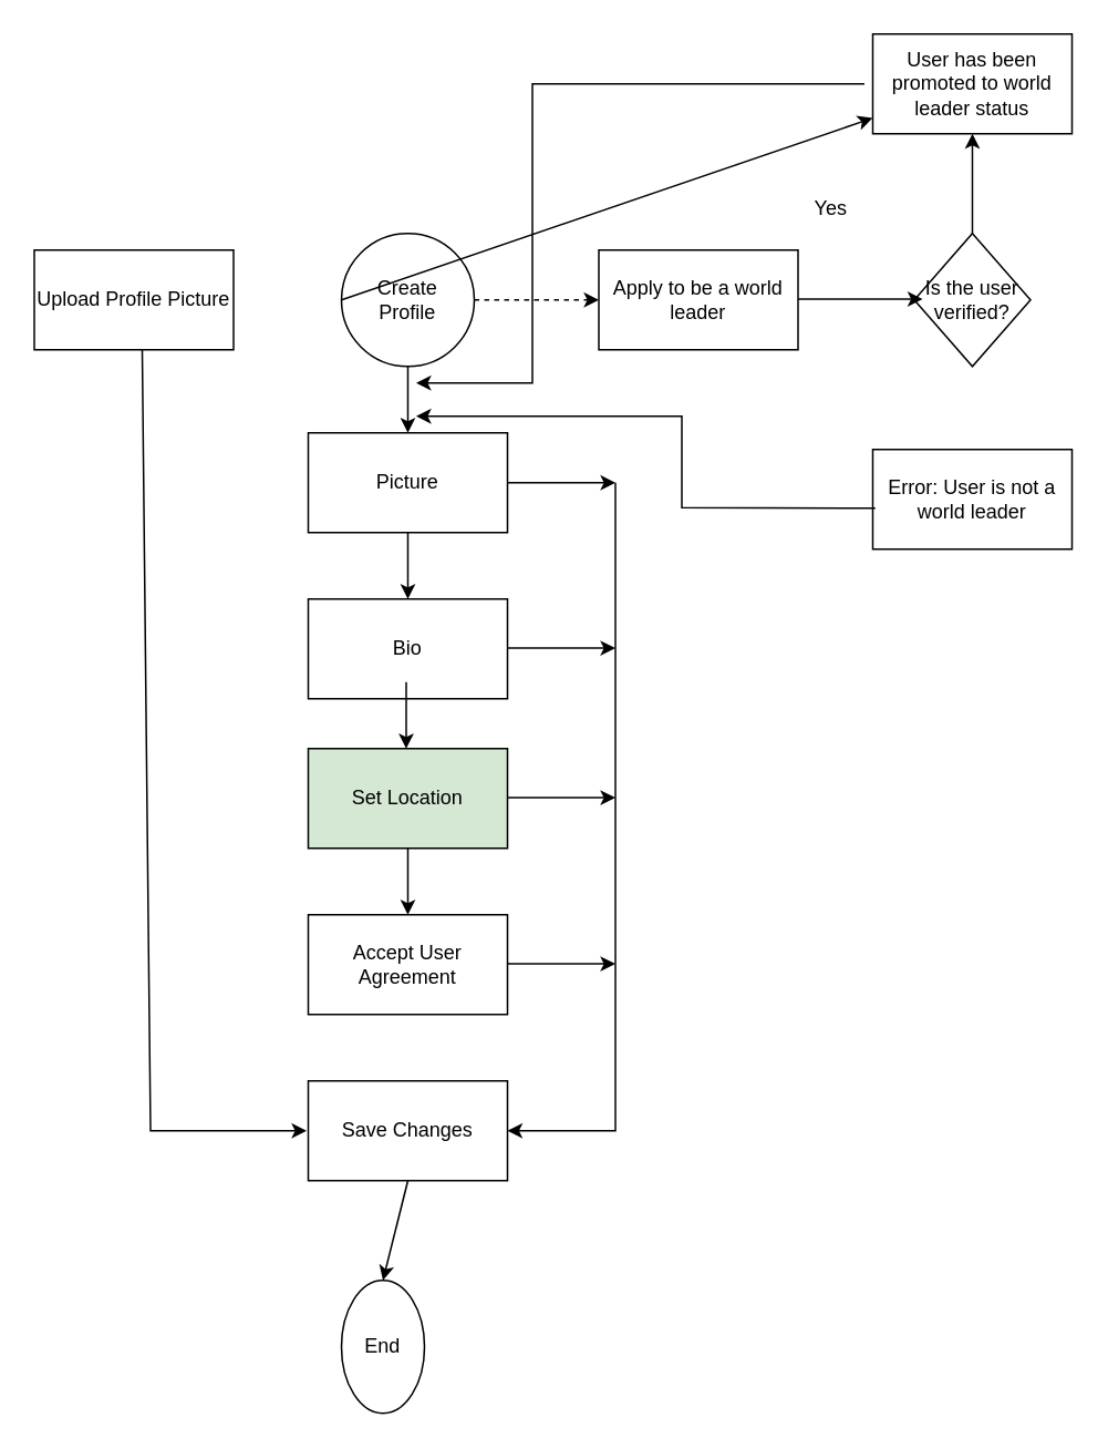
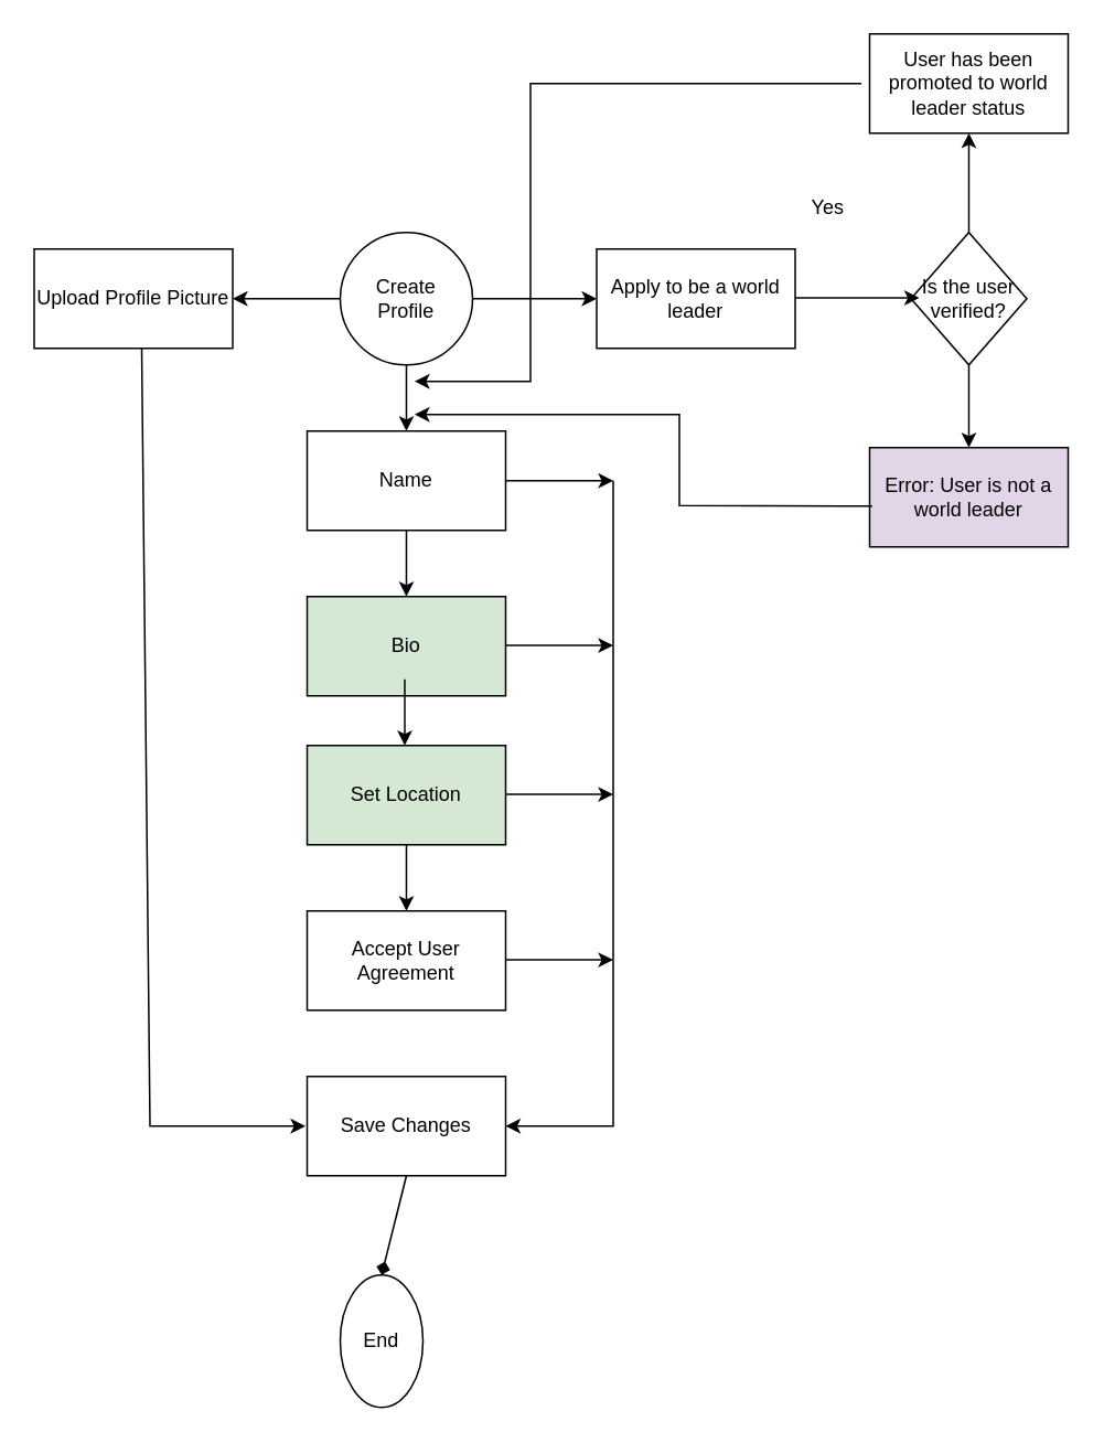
  <mxCell id="0" />
  <mxCell id="1" parent="0" />
  <mxCell id="2" value="Create&lt;div&gt;Profile&lt;/div&gt;" style="ellipse;whiteSpace=wrap;html=1;aspect=fixed;" vertex="1" parent="1"><mxGeometry x="205" y="140" width="80" height="80" as="geometry" /></mxCell>
- <mxCell id="3" value="Picture" style="rounded=0;whiteSpace=wrap;html=1;" vertex="1" parent="1"><mxGeometry x="185" y="260" width="120" height="60" as="geometry" /></mxCell>
- <mxCell id="4" value="Bio" style="rounded=0;whiteSpace=wrap;html=1;" vertex="1" parent="1"><mxGeometry x="185" y="360" width="120" height="60" as="geometry" /></mxCell>
+ <mxCell id="3" value="Name" style="rounded=0;whiteSpace=wrap;html=1;" vertex="1" parent="1"><mxGeometry x="185" y="260" width="120" height="60" as="geometry" /></mxCell>
+ <mxCell id="4" value="Bio" style="rounded=0;whiteSpace=wrap;html=1;fillColor=#d5e8d4;" vertex="1" parent="1"><mxGeometry x="185" y="360" width="120" height="60" as="geometry" /></mxCell>
  <mxCell id="5" value="Set Location" style="rounded=0;whiteSpace=wrap;html=1;fillColor=#d5e8d4;" vertex="1" parent="1"><mxGeometry x="185" y="450" width="120" height="60" as="geometry" /></mxCell>
  <mxCell id="6" value="Upload Profile Picture" style="rounded=0;whiteSpace=wrap;html=1;" vertex="1" parent="1"><mxGeometry x="20" y="150" width="120" height="60" as="geometry" /></mxCell>
  <mxCell id="7" value="Accept User Agreement" style="rounded=0;whiteSpace=wrap;html=1;" vertex="1" parent="1"><mxGeometry x="185" y="550" width="120" height="60" as="geometry" /></mxCell>
  <mxCell id="8" value="" style="endArrow=classic;html=1;rounded=0;entryX=0.5;entryY=0;entryDx=0;entryDy=0;" edge="1" parent="1" target="3"><mxGeometry width="50" height="50" relative="1" as="geometry"><mxPoint x="245" y="220" as="sourcePoint" /><mxPoint x="295" y="170" as="targetPoint" /></mxGeometry></mxCell>
  <mxCell id="9" value="" style="endArrow=classic;html=1;rounded=0;entryX=0.5;entryY=0;entryDx=0;entryDy=0;" edge="1" parent="1"><mxGeometry width="50" height="50" relative="1" as="geometry"><mxPoint x="245" y="320" as="sourcePoint" /><mxPoint x="245" y="360" as="targetPoint" /></mxGeometry></mxCell>
  <mxCell id="10" value="" style="endArrow=classic;html=1;rounded=0;entryX=0.5;entryY=0;entryDx=0;entryDy=0;" edge="1" parent="1"><mxGeometry width="50" height="50" relative="1" as="geometry"><mxPoint x="244" y="410" as="sourcePoint" /><mxPoint x="244" y="450" as="targetPoint" /></mxGeometry></mxCell>
  <mxCell id="11" value="" style="endArrow=classic;html=1;rounded=0;entryX=0.5;entryY=0;entryDx=0;entryDy=0;" edge="1" parent="1"><mxGeometry width="50" height="50" relative="1" as="geometry"><mxPoint x="245" y="510" as="sourcePoint" /><mxPoint x="245" y="550" as="targetPoint" /></mxGeometry></mxCell>
- <mxCell id="12" value="" style="endArrow=classic;html=1;rounded=0;exitX=0;exitY=0.5;exitDx=0;exitDy=0;" edge="1" parent="1" source="2" target="21"><mxGeometry width="50" height="50" relative="1" as="geometry"><mxPoint x="200" y="180" as="sourcePoint" /><mxPoint x="285" y="300" as="targetPoint" /></mxGeometry></mxCell>
+ <mxCell id="12" value="" style="endArrow=classic;html=1;rounded=0;entryX=1;entryY=0.5;entryDx=0;entryDy=0;exitX=0;exitY=0.5;exitDx=0;exitDy=0;" edge="1" parent="1" source="2" target="6"><mxGeometry width="50" height="50" relative="1" as="geometry"><mxPoint x="200" y="180" as="sourcePoint" /><mxPoint x="285" y="300" as="targetPoint" /></mxGeometry></mxCell>
  <mxCell id="13" value="Is the user verified?" style="rhombus;whiteSpace=wrap;html=1;" vertex="1" parent="1"><mxGeometry x="550" y="140" width="70" height="80" as="geometry" /></mxCell>
- <mxCell id="14" value="" style="endArrow=classic;html=1;rounded=0;entryX=0;entryY=0.5;entryDx=0;entryDy=0;exitX=1;exitY=0.5;exitDx=0;exitDy=0;dashed=1;" edge="1" parent="1" source="2" target="15"><mxGeometry width="50" height="50" relative="1" as="geometry"><mxPoint x="215" y="190" as="sourcePoint" /><mxPoint x="150" y="190" as="targetPoint" /></mxGeometry></mxCell>
+ <mxCell id="14" value="" style="endArrow=classic;html=1;rounded=0;entryX=0;entryY=0.5;entryDx=0;entryDy=0;exitX=1;exitY=0.5;exitDx=0;exitDy=0;" edge="1" parent="1" source="2" target="15"><mxGeometry width="50" height="50" relative="1" as="geometry"><mxPoint x="215" y="190" as="sourcePoint" /><mxPoint x="150" y="190" as="targetPoint" /></mxGeometry></mxCell>
  <mxCell id="15" value="Apply to be a world leader" style="rounded=0;whiteSpace=wrap;html=1;" vertex="1" parent="1"><mxGeometry x="360" y="150" width="120" height="60" as="geometry" /></mxCell>
  <mxCell id="16" value="" style="endArrow=classic;html=1;rounded=0;entryX=0;entryY=0.5;entryDx=0;entryDy=0;exitX=1;exitY=0.5;exitDx=0;exitDy=0;" edge="1" parent="1"><mxGeometry width="50" height="50" relative="1" as="geometry"><mxPoint x="480" y="179.5" as="sourcePoint" /><mxPoint x="555" y="179.5" as="targetPoint" /></mxGeometry></mxCell>
- <mxCell id="18" value="Error: User is not a world leader" style="rounded=0;whiteSpace=wrap;html=1;" vertex="1" parent="1"><mxGeometry x="525" y="270" width="120" height="60" as="geometry" /></mxCell>
+ <mxCell id="17" value="" style="endArrow=classic;html=1;rounded=0;exitX=0.5;exitY=1;exitDx=0;exitDy=0;entryX=0.5;entryY=0;entryDx=0;entryDy=0;" edge="1" parent="1" source="13" target="18"><mxGeometry width="50" height="50" relative="1" as="geometry"><mxPoint x="585" y="280" as="sourcePoint" /><mxPoint x="620" y="250" as="targetPoint" /></mxGeometry></mxCell>
+ <mxCell id="18" value="Error: User is not a world leader" style="rounded=0;whiteSpace=wrap;html=1;fillColor=#e1d5e7;" vertex="1" parent="1"><mxGeometry x="525" y="270" width="120" height="60" as="geometry" /></mxCell>
  <mxCell id="19" value="" style="endArrow=classic;html=1;rounded=0;exitX=0.5;exitY=0;exitDx=0;exitDy=0;" edge="1" parent="1" source="13"><mxGeometry width="50" height="50" relative="1" as="geometry"><mxPoint x="595" y="230" as="sourcePoint" /><mxPoint x="585" y="80" as="targetPoint" /></mxGeometry></mxCell>
  <mxCell id="20" value="Yes" style="text;html=1;align=center;verticalAlign=middle;whiteSpace=wrap;rounded=0;" vertex="1" parent="1"><mxGeometry x="470" y="110" width="60" height="30" as="geometry" /></mxCell>
  <mxCell id="21" value="User has been promoted to world leader status" style="rounded=0;whiteSpace=wrap;html=1;" vertex="1" parent="1"><mxGeometry x="525" y="20" width="120" height="60" as="geometry" /></mxCell>
  <mxCell id="22" value="Save Changes" style="rounded=0;whiteSpace=wrap;html=1;" vertex="1" parent="1"><mxGeometry x="185" y="650" width="120" height="60" as="geometry" /></mxCell>
  <mxCell id="23" value="" style="endArrow=classic;html=1;rounded=0;" edge="1" parent="1"><mxGeometry width="50" height="50" relative="1" as="geometry"><mxPoint x="305" y="290" as="sourcePoint" /><mxPoint x="370" y="290" as="targetPoint" /></mxGeometry></mxCell>
  <mxCell id="24" value="" style="endArrow=classic;html=1;rounded=0;" edge="1" parent="1"><mxGeometry width="50" height="50" relative="1" as="geometry"><mxPoint x="305" y="389.58" as="sourcePoint" /><mxPoint x="370" y="389.58" as="targetPoint" /></mxGeometry></mxCell>
  <mxCell id="25" value="" style="endArrow=classic;html=1;rounded=0;" edge="1" parent="1"><mxGeometry width="50" height="50" relative="1" as="geometry"><mxPoint x="305" y="479.58" as="sourcePoint" /><mxPoint x="370" y="479.58" as="targetPoint" /></mxGeometry></mxCell>
  <mxCell id="26" value="" style="endArrow=classic;html=1;rounded=0;" edge="1" parent="1"><mxGeometry width="50" height="50" relative="1" as="geometry"><mxPoint x="305" y="579.58" as="sourcePoint" /><mxPoint x="370" y="579.58" as="targetPoint" /></mxGeometry></mxCell>
  <mxCell id="27" value="" style="endArrow=classic;html=1;rounded=0;entryX=1;entryY=0.5;entryDx=0;entryDy=0;" edge="1" parent="1" target="22"><mxGeometry width="50" height="50" relative="1" as="geometry"><mxPoint x="370" y="290" as="sourcePoint" /><mxPoint x="310" y="690" as="targetPoint" /><Array as="points"><mxPoint x="370" y="680" /></Array></mxGeometry></mxCell>
  <mxCell id="28" value="" style="endArrow=classic;html=1;rounded=0;" edge="1" parent="1"><mxGeometry width="50" height="50" relative="1" as="geometry"><mxPoint x="85" y="210" as="sourcePoint" /><mxPoint x="184" y="680" as="targetPoint" /><Array as="points"><mxPoint x="90" y="680" /></Array></mxGeometry></mxCell>
  <mxCell id="29" value="End" style="ellipse;whiteSpace=wrap;html=1;aspect=fixed;" vertex="1" parent="1"><mxGeometry x="205" y="770" width="50" height="80" as="geometry" /></mxCell>
- <mxCell id="30" value="" style="endArrow=classic;html=1;rounded=0;exitX=0.5;exitY=1;exitDx=0;exitDy=0;entryX=0.5;entryY=0;entryDx=0;entryDy=0;" edge="1" parent="1" source="22" target="29"><mxGeometry width="50" height="50" relative="1" as="geometry"><mxPoint x="240" y="720" as="sourcePoint" /><mxPoint x="250" y="770" as="targetPoint" /></mxGeometry></mxCell>
+ <mxCell id="30" value="" style="endArrow=diamond;html=1;rounded=0;exitX=0.5;exitY=1;exitDx=0;exitDy=0;entryX=0.5;entryY=0;entryDx=0;entryDy=0;" edge="1" parent="1" source="22" target="29"><mxGeometry width="50" height="50" relative="1" as="geometry"><mxPoint x="240" y="720" as="sourcePoint" /><mxPoint x="250" y="770" as="targetPoint" /></mxGeometry></mxCell>
  <mxCell id="31" value="" style="endArrow=classic;html=1;rounded=0;" edge="1" parent="1"><mxGeometry width="50" height="50" relative="1" as="geometry"><mxPoint x="520" y="50" as="sourcePoint" /><mxPoint x="250" y="230" as="targetPoint" /><Array as="points"><mxPoint x="320" y="50" /><mxPoint x="320" y="230" /></Array></mxGeometry></mxCell>
  <mxCell id="32" value="" style="endArrow=classic;html=1;rounded=0;exitX=0.013;exitY=0.59;exitDx=0;exitDy=0;exitPerimeter=0;" edge="1" parent="1" source="18"><mxGeometry width="50" height="50" relative="1" as="geometry"><mxPoint x="470" y="330" as="sourcePoint" /><mxPoint x="250" y="250" as="targetPoint" /><Array as="points"><mxPoint x="410" y="305" /><mxPoint x="410" y="250" /></Array></mxGeometry></mxCell>
